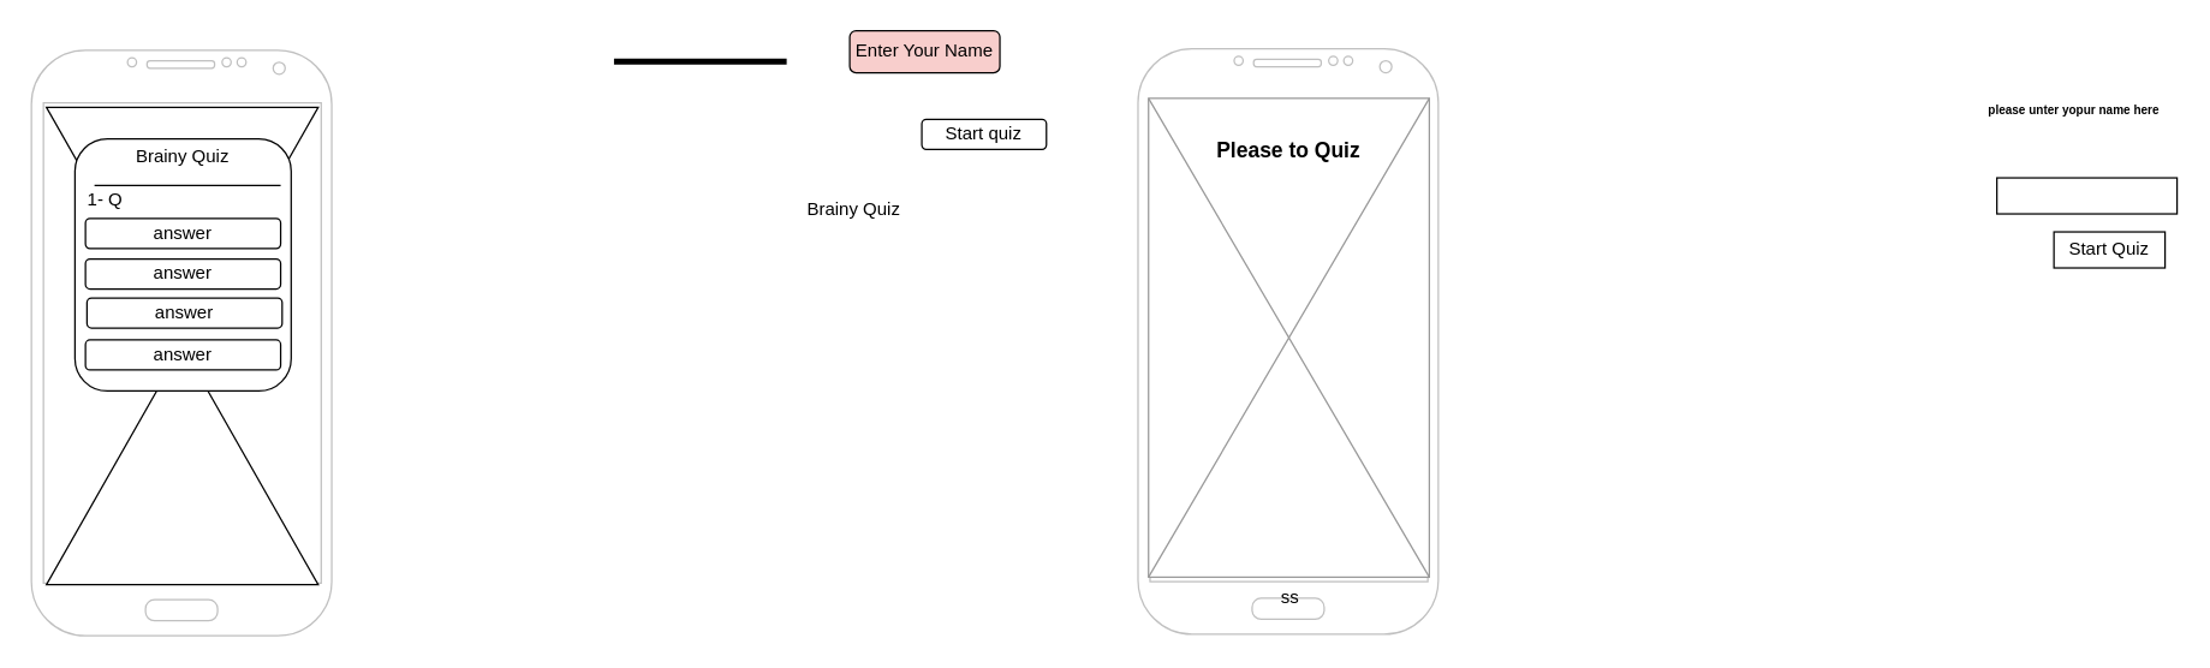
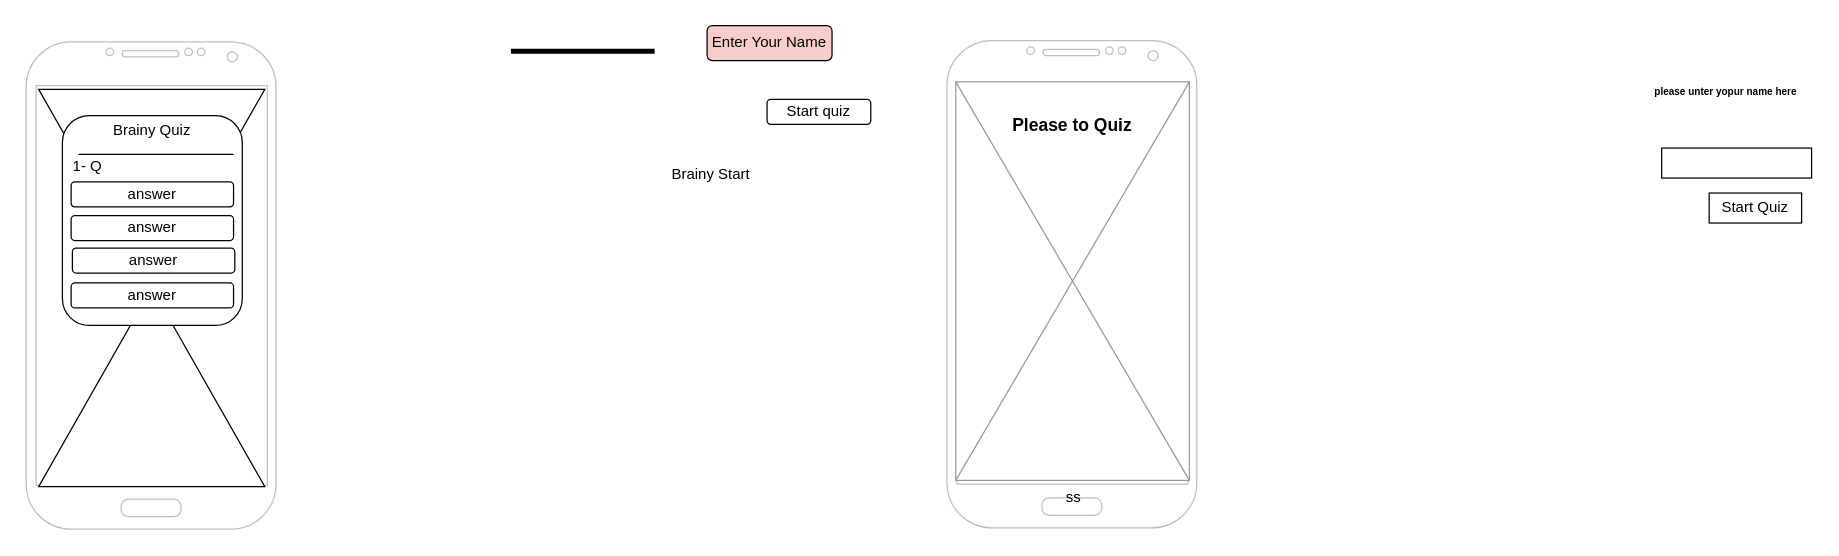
  <mxCell id="0" />
  <mxCell id="1" parent="0" />
  <mxCell id="2" value="" style="verticalLabelPosition=bottom;verticalAlign=top;html=1;shadow=0;dashed=0;strokeWidth=1;shape=mxgraph.android.phone2;strokeColor=#c0c0c0;" parent="1" vertex="1"><mxGeometry x="757" y="32" width="200" height="390" as="geometry" /></mxCell>
  <mxCell id="3" value="&lt;i&gt;&lt;font style=&quot;font-size: 6px;&quot;&gt;Please&amp;nbsp; inter your name here&lt;/font&gt;&lt;/i&gt;" style="text;html=1;align=center;verticalAlign=middle;resizable=0;points=[];autosize=1;strokeColor=none;fillColor=none;" parent="1" vertex="1"><mxGeometry x="797" y="72" width="108" height="24" as="geometry" /></mxCell>
  <mxCell id="4" value="ss" style="verticalLabelPosition=bottom;shadow=0;dashed=0;align=center;html=1;verticalAlign=top;strokeWidth=1;shape=mxgraph.mockup.graphics.simpleIcon;strokeColor=#999999;" parent="1" vertex="1"><mxGeometry x="764" y="65" width="187" height="319" as="geometry" /></mxCell>
  <mxCell id="5" value="&lt;font style=&quot;font-size: 14px;&quot;&gt;Please to Quiz&lt;/font&gt;" style="text;strokeColor=none;fillColor=none;html=1;fontSize=24;fontStyle=1;verticalAlign=middle;align=center;" parent="1" vertex="1"><mxGeometry x="807" y="77" width="100" height="40" as="geometry" /></mxCell>
  <mxCell id="6" value="&lt;font style=&quot;font-size: 8px;&quot;&gt;please unter yopur name here&lt;/font&gt;" style="text;strokeColor=none;fillColor=none;html=1;fontSize=24;fontStyle=1;verticalAlign=middle;align=center;" parent="1" vertex="1"><mxGeometry x="1330" y="48" width="100" height="40" as="geometry" /></mxCell>
  <mxCell id="7" value="" style="rounded=0;whiteSpace=wrap;html=1;" parent="1" vertex="1"><mxGeometry x="1329" y="118" width="120" height="24" as="geometry" /></mxCell>
  <mxCell id="8" value="Start Quiz" style="rounded=0;whiteSpace=wrap;html=1;" parent="1" vertex="1"><mxGeometry x="1367" y="154" width="74" height="24" as="geometry" /></mxCell>
  <mxCell id="9" style="edgeStyle=orthogonalEdgeStyle;rounded=0;orthogonalLoop=1;jettySize=auto;html=1;exitX=0.5;exitY=1;exitDx=0;exitDy=0;" parent="1" source="7" target="7" edge="1"><mxGeometry relative="1" as="geometry" /></mxCell>
  <mxCell id="10" value="" style="verticalLabelPosition=bottom;verticalAlign=top;html=1;shadow=0;dashed=0;strokeWidth=1;shape=mxgraph.android.phone2;strokeColor=#c0c0c0;" vertex="1" parent="1"><mxGeometry x="20" y="33" width="200" height="390" as="geometry" /></mxCell>
  <mxCell id="11" value="" style="shape=collate;html=1;" vertex="1" parent="1"><mxGeometry x="30" y="71" width="181" height="318" as="geometry" /></mxCell>
  <mxCell id="12" value="Enter Your Name" style="rounded=1;whiteSpace=wrap;html=1;fillColor=#f8cecc;" vertex="1" parent="1"><mxGeometry x="565" y="20" width="100" height="28" as="geometry" /></mxCell>
  <mxCell id="13" value="Start quiz" style="rounded=1;whiteSpace=wrap;html=1;" vertex="1" parent="1"><mxGeometry x="613" y="79" width="83" height="20" as="geometry" /></mxCell>
  <mxCell id="14" value="" style="shape=table;startSize=0;container=1;collapsible=1;childLayout=tableLayout;fixedRows=1;rowLines=0;fontStyle=0;align=center;resizeLast=1;strokeColor=none;fillColor=none;collapsible=0;whiteSpace=wrap;html=1;" vertex="1" parent="1"><mxGeometry x="499" y="123" width="180" height="30" as="geometry" /></mxCell>
  <mxCell id="15" value="" style="shape=tableRow;horizontal=0;startSize=0;swimlaneHead=0;swimlaneBody=0;fillColor=none;collapsible=0;dropTarget=0;points=[[0,0.5],[1,0.5]];portConstraint=eastwest;top=0;left=0;right=0;bottom=0;" vertex="1" parent="14"><mxGeometry width="180" height="30" as="geometry" /></mxCell>
  <mxCell id="16" value="" style="shape=partialRectangle;connectable=0;fillColor=none;top=0;left=0;bottom=0;right=0;editable=1;overflow=hidden;" vertex="1" parent="15"><mxGeometry width="30" height="30" as="geometry"><mxRectangle width="30" height="30" as="alternateBounds" /></mxGeometry></mxCell>
- <mxCell id="17" value="Brainy Quiz" style="shape=partialRectangle;connectable=0;fillColor=none;top=0;left=0;bottom=0;right=0;align=left;spacingLeft=6;overflow=hidden;" vertex="1" parent="15"><mxGeometry x="30" width="150" height="30" as="geometry"><mxRectangle width="150" height="30" as="alternateBounds" /></mxGeometry></mxCell>
+ <mxCell id="17" value="Brainy Start" style="shape=partialRectangle;connectable=0;fillColor=none;top=0;left=0;bottom=0;right=0;align=left;spacingLeft=6;overflow=hidden;" vertex="1" parent="15"><mxGeometry x="30" width="150" height="30" as="geometry"><mxRectangle width="150" height="30" as="alternateBounds" /></mxGeometry></mxCell>
  <mxCell id="18" value="&lt;div&gt;&lt;br&gt;&lt;/div&gt;&lt;div&gt;&lt;br&gt;&lt;/div&gt;&lt;div&gt;&lt;br&gt;&lt;/div&gt;Brainy Quiz&lt;div&gt;&lt;br&gt;&lt;div&gt;&lt;span style=&quot;background-color: initial;&quot;&gt;&amp;nbsp;1- Q&amp;nbsp; &amp;nbsp; &amp;nbsp; &amp;nbsp;&amp;nbsp;&lt;/span&gt;&lt;span style=&quot;background-color: initial;&quot;&gt;&amp;nbsp; &amp;nbsp; &amp;nbsp; &amp;nbsp; &amp;nbsp; &amp;nbsp; &amp;nbsp; &amp;nbsp; &amp;nbsp; &amp;nbsp; &amp;nbsp; &amp;nbsp;&amp;nbsp;&lt;/span&gt;&lt;br&gt;&lt;/div&gt;&lt;div&gt;&lt;span style=&quot;background-color: initial;&quot;&gt;&amp;nbsp; &amp;nbsp;&amp;nbsp;&lt;/span&gt;&lt;/div&gt;&lt;div&gt;&lt;span style=&quot;background-color: initial;&quot;&gt;&lt;br&gt;&lt;/span&gt;&lt;/div&gt;&lt;div&gt;&lt;span style=&quot;background-color: initial;&quot;&gt;&amp;nbsp; &amp;nbsp; &amp;nbsp; &amp;nbsp; &amp;nbsp; &amp;nbsp; &amp;nbsp; &amp;nbsp; &amp;nbsp; &amp;nbsp; &amp;nbsp; &amp;nbsp; &amp;nbsp; &amp;nbsp; &amp;nbsp; &amp;nbsp; &amp;nbsp; &amp;nbsp; &amp;nbsp; &amp;nbsp; &amp;nbsp;&lt;/span&gt;&lt;/div&gt;&lt;div&gt;&lt;br&gt;&lt;/div&gt;&lt;div&gt;&lt;br&gt;&lt;/div&gt;&lt;div&gt;&lt;br&gt;&lt;/div&gt;&lt;div&gt;&lt;br&gt;&lt;/div&gt;&lt;div&gt;&lt;br&gt;&lt;/div&gt;&lt;div&gt;&lt;br&gt;&lt;/div&gt;&lt;div&gt;&lt;br&gt;&lt;/div&gt;&lt;div&gt;&lt;br&gt;&lt;/div&gt;&lt;/div&gt;" style="rounded=1;whiteSpace=wrap;html=1;" vertex="1" parent="1"><mxGeometry x="49" y="92" width="144" height="168" as="geometry" /></mxCell>
  <mxCell id="19" value="answer" style="rounded=1;whiteSpace=wrap;html=1;" vertex="1" parent="1"><mxGeometry x="56" y="145" width="130" height="20" as="geometry" /></mxCell>
  <mxCell id="20" value="answer" style="rounded=1;whiteSpace=wrap;html=1;" vertex="1" parent="1"><mxGeometry x="56" y="172" width="130" height="20" as="geometry" /></mxCell>
  <mxCell id="21" value="answer" style="rounded=1;whiteSpace=wrap;html=1;" vertex="1" parent="1"><mxGeometry x="57" y="198" width="130" height="20" as="geometry" /></mxCell>
  <mxCell id="22" value="answer" style="rounded=1;whiteSpace=wrap;html=1;" vertex="1" parent="1"><mxGeometry x="56" y="226" width="130" height="20" as="geometry" /></mxCell>
  <mxCell id="23" value="" style="line;strokeWidth=4;html=1;perimeter=backbonePerimeter;points=[];outlineConnect=0;" vertex="1" parent="1"><mxGeometry x="408" y="38" width="115" height="5" as="geometry" /></mxCell>
  <mxCell id="24" value="" style="endArrow=none;html=1;rounded=0;" edge="1" parent="1"><mxGeometry relative="1" as="geometry"><mxPoint x="62" y="123" as="sourcePoint" /><mxPoint x="186" y="123" as="targetPoint" /></mxGeometry></mxCell>
